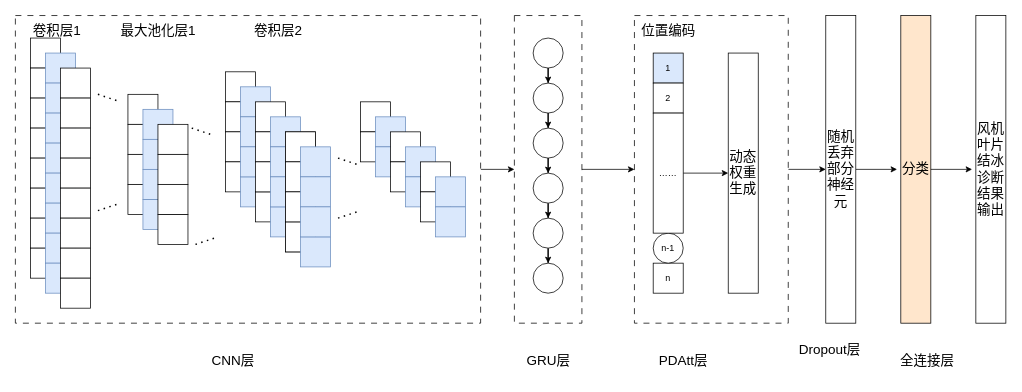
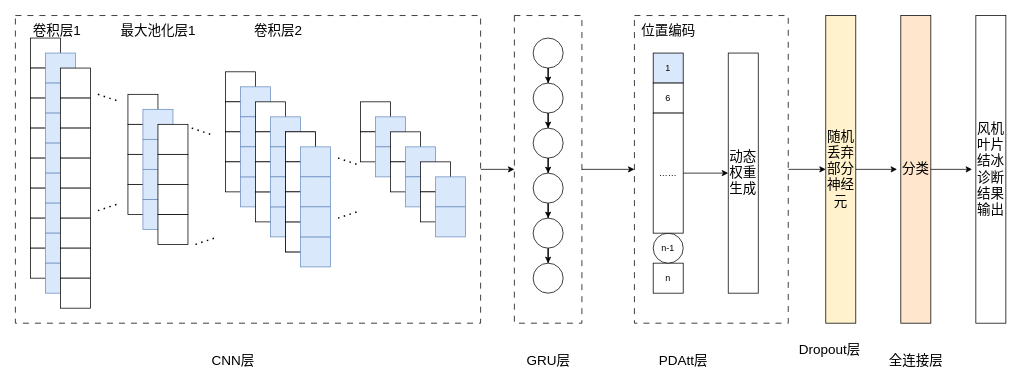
  <mxCell id="0" />
  <mxCell id="1" parent="0" />
  <mxCell id="2" style="edgeStyle=orthogonalEdgeStyle;rounded=0;orthogonalLoop=1;jettySize=auto;html=1;entryX=1;entryY=0.5;entryDx=0;entryDy=0;" parent="1" source="3" edge="1"><mxGeometry relative="1" as="geometry"><mxPoint x="1100" y="225" as="targetPoint" /></mxGeometry></mxCell>
  <mxCell id="3" value="" style="rounded=0;whiteSpace=wrap;html=1;dashed=1;dashPattern=8 8;" parent="1" vertex="1"><mxGeometry x="845" y="20" width="205" height="410" as="geometry" /></mxCell>
  <mxCell id="4" style="edgeStyle=orthogonalEdgeStyle;rounded=0;orthogonalLoop=1;jettySize=auto;html=1;entryX=0;entryY=0.5;entryDx=0;entryDy=0;" parent="1" source="5" target="3" edge="1"><mxGeometry relative="1" as="geometry" /></mxCell>
  <mxCell id="5" value="" style="rounded=0;whiteSpace=wrap;html=1;dashed=1;dashPattern=8 8;" parent="1" vertex="1"><mxGeometry x="685" y="20" width="90" height="410" as="geometry" /></mxCell>
  <mxCell id="6" style="edgeStyle=orthogonalEdgeStyle;rounded=0;orthogonalLoop=1;jettySize=auto;html=1;exitX=1;exitY=0.5;exitDx=0;exitDy=0;entryX=0;entryY=0.5;entryDx=0;entryDy=0;" parent="1" source="7" target="5" edge="1"><mxGeometry relative="1" as="geometry" /></mxCell>
  <mxCell id="7" value="" style="rounded=0;whiteSpace=wrap;html=1;dashed=1;dashPattern=8 8;" parent="1" vertex="1"><mxGeometry x="20" y="20" width="620" height="410" as="geometry" /></mxCell>
  <mxCell id="8" value="" style="group" parent="1" vertex="1" connectable="0"><mxGeometry x="480" y="135" width="140" height="180" as="geometry" /></mxCell>
  <mxCell id="9" value="" style="rounded=0;whiteSpace=wrap;html=1;" parent="8" vertex="1"><mxGeometry width="40" height="40" as="geometry" /></mxCell>
  <mxCell id="10" value="" style="rounded=0;whiteSpace=wrap;html=1;" parent="8" vertex="1"><mxGeometry y="40" width="40" height="40" as="geometry" /></mxCell>
  <mxCell id="11" value="" style="rounded=0;whiteSpace=wrap;html=1;fillColor=#dae8fc;strokeColor=#6c8ebf;" parent="8" vertex="1"><mxGeometry x="20" y="20" width="40" height="40" as="geometry" /></mxCell>
  <mxCell id="12" value="" style="rounded=0;whiteSpace=wrap;html=1;fillColor=#dae8fc;strokeColor=#6c8ebf;" parent="8" vertex="1"><mxGeometry x="20" y="60" width="40" height="40" as="geometry" /></mxCell>
  <mxCell id="13" value="" style="rounded=0;whiteSpace=wrap;html=1;" parent="8" vertex="1"><mxGeometry x="40" y="40" width="40" height="40" as="geometry" /></mxCell>
  <mxCell id="14" value="" style="rounded=0;whiteSpace=wrap;html=1;" parent="8" vertex="1"><mxGeometry x="40" y="80" width="40" height="40" as="geometry" /></mxCell>
  <mxCell id="15" value="" style="rounded=0;whiteSpace=wrap;html=1;fillColor=#dae8fc;strokeColor=#6c8ebf;" parent="8" vertex="1"><mxGeometry x="60" y="60" width="40" height="40" as="geometry" /></mxCell>
  <mxCell id="16" value="" style="rounded=0;whiteSpace=wrap;html=1;fillColor=#dae8fc;strokeColor=#6c8ebf;" parent="8" vertex="1"><mxGeometry x="60" y="100" width="40" height="40" as="geometry" /></mxCell>
  <mxCell id="17" value="" style="rounded=0;whiteSpace=wrap;html=1;" parent="8" vertex="1"><mxGeometry x="80" y="80" width="40" height="40" as="geometry" /></mxCell>
  <mxCell id="18" value="" style="rounded=0;whiteSpace=wrap;html=1;" parent="8" vertex="1"><mxGeometry x="80" y="120" width="40" height="40" as="geometry" /></mxCell>
  <mxCell id="19" value="" style="rounded=0;whiteSpace=wrap;html=1;fillColor=#dae8fc;strokeColor=#6c8ebf;" parent="8" vertex="1"><mxGeometry x="100" y="100" width="40" height="40" as="geometry" /></mxCell>
  <mxCell id="20" value="" style="rounded=0;whiteSpace=wrap;html=1;fillColor=#dae8fc;strokeColor=#6c8ebf;" parent="8" vertex="1"><mxGeometry x="100" y="140" width="40" height="40" as="geometry" /></mxCell>
  <mxCell id="21" value="" style="group" parent="1" vertex="1" connectable="0"><mxGeometry x="300" y="95" width="140" height="260" as="geometry" /></mxCell>
  <mxCell id="22" value="" style="rounded=0;whiteSpace=wrap;html=1;" parent="21" vertex="1"><mxGeometry width="40" height="40" as="geometry" /></mxCell>
  <mxCell id="23" value="" style="rounded=0;whiteSpace=wrap;html=1;" parent="21" vertex="1"><mxGeometry y="40" width="40" height="40" as="geometry" /></mxCell>
  <mxCell id="24" value="" style="rounded=0;whiteSpace=wrap;html=1;" parent="21" vertex="1"><mxGeometry y="80" width="40" height="40" as="geometry" /></mxCell>
  <mxCell id="25" value="" style="rounded=0;whiteSpace=wrap;html=1;" parent="21" vertex="1"><mxGeometry y="120" width="40" height="40" as="geometry" /></mxCell>
  <mxCell id="26" value="" style="rounded=0;whiteSpace=wrap;html=1;fillColor=#dae8fc;strokeColor=#6c8ebf;" parent="21" vertex="1"><mxGeometry x="20" y="20" width="40" height="40" as="geometry" /></mxCell>
  <mxCell id="27" value="" style="rounded=0;whiteSpace=wrap;html=1;fillColor=#dae8fc;strokeColor=#6c8ebf;" parent="21" vertex="1"><mxGeometry x="20" y="60" width="40" height="40" as="geometry" /></mxCell>
  <mxCell id="28" value="" style="rounded=0;whiteSpace=wrap;html=1;fillColor=#dae8fc;strokeColor=#6c8ebf;" parent="21" vertex="1"><mxGeometry x="20" y="140" width="40" height="40" as="geometry" /></mxCell>
  <mxCell id="29" value="" style="rounded=0;whiteSpace=wrap;html=1;fillColor=#dae8fc;strokeColor=#6c8ebf;" parent="21" vertex="1"><mxGeometry x="20" y="100" width="40" height="40" as="geometry" /></mxCell>
  <mxCell id="30" value="" style="rounded=0;whiteSpace=wrap;html=1;" parent="21" vertex="1"><mxGeometry x="40" y="40" width="40" height="40" as="geometry" /></mxCell>
  <mxCell id="31" value="" style="rounded=0;whiteSpace=wrap;html=1;" parent="21" vertex="1"><mxGeometry x="40" y="80" width="40" height="40" as="geometry" /></mxCell>
  <mxCell id="32" value="" style="rounded=0;whiteSpace=wrap;html=1;" parent="21" vertex="1"><mxGeometry x="40" y="160" width="40" height="40" as="geometry" /></mxCell>
  <mxCell id="33" value="" style="rounded=0;whiteSpace=wrap;html=1;" parent="21" vertex="1"><mxGeometry x="40" y="120" width="40" height="40" as="geometry" /></mxCell>
  <mxCell id="34" value="" style="rounded=0;whiteSpace=wrap;html=1;fillColor=#dae8fc;strokeColor=#6c8ebf;" parent="21" vertex="1"><mxGeometry x="60" y="60" width="40" height="40" as="geometry" /></mxCell>
  <mxCell id="35" value="" style="rounded=0;whiteSpace=wrap;html=1;fillColor=#dae8fc;strokeColor=#6c8ebf;" parent="21" vertex="1"><mxGeometry x="60" y="100" width="40" height="40" as="geometry" /></mxCell>
  <mxCell id="36" value="" style="rounded=0;whiteSpace=wrap;html=1;fillColor=#dae8fc;strokeColor=#6c8ebf;" parent="21" vertex="1"><mxGeometry x="60" y="180" width="40" height="40" as="geometry" /></mxCell>
  <mxCell id="37" value="" style="rounded=0;whiteSpace=wrap;html=1;fillColor=#dae8fc;strokeColor=#6c8ebf;" parent="21" vertex="1"><mxGeometry x="60" y="140" width="40" height="40" as="geometry" /></mxCell>
  <mxCell id="38" value="" style="rounded=0;whiteSpace=wrap;html=1;" parent="21" vertex="1"><mxGeometry x="80" y="80" width="40" height="40" as="geometry" /></mxCell>
  <mxCell id="39" value="" style="rounded=0;whiteSpace=wrap;html=1;" parent="21" vertex="1"><mxGeometry x="80" y="120" width="40" height="40" as="geometry" /></mxCell>
  <mxCell id="40" value="" style="rounded=0;whiteSpace=wrap;html=1;" parent="21" vertex="1"><mxGeometry x="80" y="200" width="40" height="40" as="geometry" /></mxCell>
  <mxCell id="41" value="" style="rounded=0;whiteSpace=wrap;html=1;" parent="21" vertex="1"><mxGeometry x="80" y="160" width="40" height="40" as="geometry" /></mxCell>
  <mxCell id="42" value="" style="rounded=0;whiteSpace=wrap;html=1;" parent="21" vertex="1"><mxGeometry x="80" y="80" width="40" height="40" as="geometry" /></mxCell>
  <mxCell id="43" value="" style="rounded=0;whiteSpace=wrap;html=1;" parent="21" vertex="1"><mxGeometry x="80" y="120" width="40" height="40" as="geometry" /></mxCell>
  <mxCell id="44" value="" style="rounded=0;whiteSpace=wrap;html=1;" parent="21" vertex="1"><mxGeometry x="80" y="200" width="40" height="40" as="geometry" /></mxCell>
  <mxCell id="45" value="" style="rounded=0;whiteSpace=wrap;html=1;" parent="21" vertex="1"><mxGeometry x="80" y="160" width="40" height="40" as="geometry" /></mxCell>
  <mxCell id="46" value="" style="rounded=0;whiteSpace=wrap;html=1;fillColor=#dae8fc;strokeColor=#6c8ebf;" parent="21" vertex="1"><mxGeometry x="100" y="100" width="40" height="40" as="geometry" /></mxCell>
  <mxCell id="47" value="" style="rounded=0;whiteSpace=wrap;html=1;fillColor=#dae8fc;strokeColor=#6c8ebf;" parent="21" vertex="1"><mxGeometry x="100" y="140" width="40" height="40" as="geometry" /></mxCell>
  <mxCell id="48" value="" style="rounded=0;whiteSpace=wrap;html=1;fillColor=#dae8fc;strokeColor=#6c8ebf;" parent="21" vertex="1"><mxGeometry x="100" y="220" width="40" height="40" as="geometry" /></mxCell>
  <mxCell id="49" value="" style="rounded=0;whiteSpace=wrap;html=1;fillColor=#dae8fc;strokeColor=#6c8ebf;" parent="21" vertex="1"><mxGeometry x="100" y="180" width="40" height="40" as="geometry" /></mxCell>
  <mxCell id="50" value="" style="group" parent="1" vertex="1" connectable="0"><mxGeometry x="170" y="125" width="80" height="200" as="geometry" /></mxCell>
  <mxCell id="51" value="" style="rounded=0;whiteSpace=wrap;html=1;" parent="50" vertex="1"><mxGeometry width="40" height="40" as="geometry" /></mxCell>
  <mxCell id="52" value="" style="rounded=0;whiteSpace=wrap;html=1;" parent="50" vertex="1"><mxGeometry y="40" width="40" height="40" as="geometry" /></mxCell>
  <mxCell id="53" value="" style="rounded=0;whiteSpace=wrap;html=1;" parent="50" vertex="1"><mxGeometry y="80" width="40" height="40" as="geometry" /></mxCell>
  <mxCell id="54" value="" style="rounded=0;whiteSpace=wrap;html=1;" parent="50" vertex="1"><mxGeometry y="120" width="40" height="40" as="geometry" /></mxCell>
  <mxCell id="55" value="" style="rounded=0;whiteSpace=wrap;html=1;fillColor=#dae8fc;strokeColor=#6c8ebf;" parent="50" vertex="1"><mxGeometry x="20" y="20" width="40" height="40" as="geometry" /></mxCell>
  <mxCell id="56" value="" style="rounded=0;whiteSpace=wrap;html=1;fillColor=#dae8fc;strokeColor=#6c8ebf;" parent="50" vertex="1"><mxGeometry x="20" y="60" width="40" height="40" as="geometry" /></mxCell>
  <mxCell id="57" value="" style="rounded=0;whiteSpace=wrap;html=1;fillColor=#dae8fc;strokeColor=#6c8ebf;" parent="50" vertex="1"><mxGeometry x="20" y="140" width="40" height="40" as="geometry" /></mxCell>
  <mxCell id="58" value="" style="rounded=0;whiteSpace=wrap;html=1;fillColor=#dae8fc;strokeColor=#6c8ebf;" parent="50" vertex="1"><mxGeometry x="20" y="100" width="40" height="40" as="geometry" /></mxCell>
  <mxCell id="59" value="" style="rounded=0;whiteSpace=wrap;html=1;" parent="50" vertex="1"><mxGeometry x="40" y="40" width="40" height="40" as="geometry" /></mxCell>
  <mxCell id="60" value="" style="rounded=0;whiteSpace=wrap;html=1;" parent="50" vertex="1"><mxGeometry x="40" y="80" width="40" height="40" as="geometry" /></mxCell>
  <mxCell id="61" value="" style="rounded=0;whiteSpace=wrap;html=1;" parent="50" vertex="1"><mxGeometry x="40" y="160" width="40" height="40" as="geometry" /></mxCell>
  <mxCell id="62" value="" style="rounded=0;whiteSpace=wrap;html=1;" parent="50" vertex="1"><mxGeometry x="40" y="120" width="40" height="40" as="geometry" /></mxCell>
  <mxCell id="63" value="" style="group" parent="1" vertex="1" connectable="0"><mxGeometry x="40" y="50" width="80" height="360" as="geometry" /></mxCell>
  <mxCell id="64" value="" style="rounded=0;whiteSpace=wrap;html=1;" parent="63" vertex="1"><mxGeometry width="40" height="40" as="geometry" /></mxCell>
  <mxCell id="65" value="" style="rounded=0;whiteSpace=wrap;html=1;" parent="63" vertex="1"><mxGeometry y="40" width="40" height="40" as="geometry" /></mxCell>
  <mxCell id="66" value="" style="rounded=0;whiteSpace=wrap;html=1;" parent="63" vertex="1"><mxGeometry y="80" width="40" height="40" as="geometry" /></mxCell>
  <mxCell id="67" value="" style="rounded=0;whiteSpace=wrap;html=1;" parent="63" vertex="1"><mxGeometry y="120" width="40" height="40" as="geometry" /></mxCell>
  <mxCell id="68" value="" style="rounded=0;whiteSpace=wrap;html=1;" parent="63" vertex="1"><mxGeometry y="160" width="40" height="40" as="geometry" /></mxCell>
  <mxCell id="69" value="" style="rounded=0;whiteSpace=wrap;html=1;" parent="63" vertex="1"><mxGeometry y="200" width="40" height="40" as="geometry" /></mxCell>
  <mxCell id="70" value="" style="rounded=0;whiteSpace=wrap;html=1;" parent="63" vertex="1"><mxGeometry y="240" width="40" height="40" as="geometry" /></mxCell>
  <mxCell id="71" value="" style="rounded=0;whiteSpace=wrap;html=1;" parent="63" vertex="1"><mxGeometry y="280" width="40" height="40" as="geometry" /></mxCell>
  <mxCell id="72" value="" style="rounded=0;whiteSpace=wrap;html=1;fillColor=#dae8fc;strokeColor=#6c8ebf;" parent="63" vertex="1"><mxGeometry x="20" y="20" width="40" height="40" as="geometry" /></mxCell>
  <mxCell id="73" value="" style="rounded=0;whiteSpace=wrap;html=1;fillColor=#dae8fc;strokeColor=#6c8ebf;" parent="63" vertex="1"><mxGeometry x="20" y="60" width="40" height="40" as="geometry" /></mxCell>
  <mxCell id="74" value="" style="rounded=0;whiteSpace=wrap;html=1;fillColor=#dae8fc;strokeColor=#6c8ebf;" parent="63" vertex="1"><mxGeometry x="20" y="100" width="40" height="40" as="geometry" /></mxCell>
  <mxCell id="75" value="" style="rounded=0;whiteSpace=wrap;html=1;fillColor=#dae8fc;strokeColor=#6c8ebf;" parent="63" vertex="1"><mxGeometry x="20" y="140" width="40" height="40" as="geometry" /></mxCell>
  <mxCell id="76" value="" style="rounded=0;whiteSpace=wrap;html=1;fillColor=#dae8fc;strokeColor=#6c8ebf;" parent="63" vertex="1"><mxGeometry x="20" y="180" width="40" height="40" as="geometry" /></mxCell>
  <mxCell id="77" value="" style="rounded=0;whiteSpace=wrap;html=1;fillColor=#dae8fc;strokeColor=#6c8ebf;" parent="63" vertex="1"><mxGeometry x="20" y="220" width="40" height="40" as="geometry" /></mxCell>
  <mxCell id="78" value="" style="rounded=0;whiteSpace=wrap;html=1;fillColor=#dae8fc;strokeColor=#6c8ebf;" parent="63" vertex="1"><mxGeometry x="20" y="260" width="40" height="40" as="geometry" /></mxCell>
  <mxCell id="79" value="" style="rounded=0;whiteSpace=wrap;html=1;fillColor=#dae8fc;strokeColor=#6c8ebf;" parent="63" vertex="1"><mxGeometry x="20" y="300" width="40" height="40" as="geometry" /></mxCell>
  <mxCell id="80" value="" style="rounded=0;whiteSpace=wrap;html=1;" parent="63" vertex="1"><mxGeometry x="40" y="40" width="40" height="40" as="geometry" /></mxCell>
  <mxCell id="81" value="" style="rounded=0;whiteSpace=wrap;html=1;" parent="63" vertex="1"><mxGeometry x="40" y="80" width="40" height="40" as="geometry" /></mxCell>
  <mxCell id="82" value="" style="rounded=0;whiteSpace=wrap;html=1;" parent="63" vertex="1"><mxGeometry x="40" y="120" width="40" height="40" as="geometry" /></mxCell>
  <mxCell id="83" value="" style="rounded=0;whiteSpace=wrap;html=1;" parent="63" vertex="1"><mxGeometry x="40" y="160" width="40" height="40" as="geometry" /></mxCell>
  <mxCell id="84" value="" style="rounded=0;whiteSpace=wrap;html=1;" parent="63" vertex="1"><mxGeometry x="40" y="200" width="40" height="40" as="geometry" /></mxCell>
  <mxCell id="85" value="" style="rounded=0;whiteSpace=wrap;html=1;" parent="63" vertex="1"><mxGeometry x="40" y="240" width="40" height="40" as="geometry" /></mxCell>
  <mxCell id="86" value="" style="rounded=0;whiteSpace=wrap;html=1;" parent="63" vertex="1"><mxGeometry x="40" y="280" width="40" height="40" as="geometry" /></mxCell>
  <mxCell id="87" value="" style="rounded=0;whiteSpace=wrap;html=1;" parent="63" vertex="1"><mxGeometry x="40" y="320" width="40" height="40" as="geometry" /></mxCell>
  <mxCell id="88" style="edgeStyle=orthogonalEdgeStyle;rounded=0;orthogonalLoop=1;jettySize=auto;html=1;entryX=0.5;entryY=0;entryDx=0;entryDy=0;" parent="1" source="89" target="91" edge="1"><mxGeometry relative="1" as="geometry" /></mxCell>
  <mxCell id="89" value="" style="ellipse;whiteSpace=wrap;html=1;aspect=fixed;" parent="1" vertex="1"><mxGeometry x="710" y="110" width="40" height="40" as="geometry" /></mxCell>
  <mxCell id="90" style="edgeStyle=orthogonalEdgeStyle;rounded=0;orthogonalLoop=1;jettySize=auto;html=1;entryX=0.5;entryY=0;entryDx=0;entryDy=0;" parent="1" source="91" target="93" edge="1"><mxGeometry relative="1" as="geometry" /></mxCell>
  <mxCell id="91" value="" style="ellipse;whiteSpace=wrap;html=1;aspect=fixed;" parent="1" vertex="1"><mxGeometry x="710" y="170" width="40" height="40" as="geometry" /></mxCell>
  <mxCell id="92" style="edgeStyle=orthogonalEdgeStyle;rounded=0;orthogonalLoop=1;jettySize=auto;html=1;entryX=0.5;entryY=0;entryDx=0;entryDy=0;" parent="1" source="93" target="95" edge="1"><mxGeometry relative="1" as="geometry" /></mxCell>
  <mxCell id="93" value="" style="ellipse;whiteSpace=wrap;html=1;aspect=fixed;" parent="1" vertex="1"><mxGeometry x="710" y="230" width="40" height="40" as="geometry" /></mxCell>
  <mxCell id="94" style="edgeStyle=orthogonalEdgeStyle;rounded=0;orthogonalLoop=1;jettySize=auto;html=1;entryX=0.5;entryY=0;entryDx=0;entryDy=0;" parent="1" source="95" target="96" edge="1"><mxGeometry relative="1" as="geometry" /></mxCell>
  <mxCell id="95" value="" style="ellipse;whiteSpace=wrap;html=1;aspect=fixed;" parent="1" vertex="1"><mxGeometry x="710" y="290" width="40" height="40" as="geometry" /></mxCell>
  <mxCell id="96" value="" style="ellipse;whiteSpace=wrap;html=1;aspect=fixed;" parent="1" vertex="1"><mxGeometry x="710" y="350" width="40" height="40" as="geometry" /></mxCell>
  <mxCell id="97" style="edgeStyle=orthogonalEdgeStyle;rounded=0;orthogonalLoop=1;jettySize=auto;html=1;entryX=0.5;entryY=0;entryDx=0;entryDy=0;" parent="1" source="98" target="89" edge="1"><mxGeometry relative="1" as="geometry" /></mxCell>
  <mxCell id="98" value="" style="ellipse;whiteSpace=wrap;html=1;aspect=fixed;" parent="1" vertex="1"><mxGeometry x="710" y="50" width="40" height="40" as="geometry" /></mxCell>
  <mxCell id="99" style="edgeStyle=orthogonalEdgeStyle;rounded=0;orthogonalLoop=1;jettySize=auto;html=1;entryX=1;entryY=0.5;entryDx=0;entryDy=0;" parent="1" edge="1"><mxGeometry relative="1" as="geometry"><mxPoint x="1140" y="225" as="sourcePoint" /><mxPoint x="1195" y="225" as="targetPoint" /></mxGeometry></mxCell>
  <mxCell id="100" value="&lt;font style=&quot;font-size: 18px;&quot;&gt;CNN层&lt;/font&gt;" style="text;html=1;align=center;verticalAlign=middle;resizable=0;points=[];autosize=1;strokeColor=none;fillColor=none;" parent="1" vertex="1"><mxGeometry x="270" y="460" width="80" height="40" as="geometry" /></mxCell>
  <mxCell id="101" value="&lt;font style=&quot;font-size: 18px;&quot;&gt;卷积层1&lt;/font&gt;" style="text;html=1;align=center;verticalAlign=middle;resizable=0;points=[];autosize=1;strokeColor=none;fillColor=none;" parent="1" vertex="1"><mxGeometry x="30" y="20" width="90" height="40" as="geometry" /></mxCell>
  <mxCell id="102" value="&lt;font style=&quot;font-size: 18px;&quot;&gt;最大池化层1&lt;/font&gt;" style="text;html=1;align=center;verticalAlign=middle;resizable=0;points=[];autosize=1;strokeColor=none;fillColor=none;" parent="1" vertex="1"><mxGeometry x="150" y="20" width="120" height="40" as="geometry" /></mxCell>
  <mxCell id="103" value="&lt;font style=&quot;font-size: 18px;&quot;&gt;卷积层2&lt;/font&gt;" style="text;html=1;align=center;verticalAlign=middle;resizable=0;points=[];autosize=1;strokeColor=none;fillColor=none;" parent="1" vertex="1"><mxGeometry x="325" y="20" width="90" height="40" as="geometry" /></mxCell>
  <mxCell id="104" value="&lt;font style=&quot;font-size: 18px;&quot;&gt;GRU层&lt;/font&gt;" style="text;html=1;align=center;verticalAlign=middle;resizable=0;points=[];autosize=1;strokeColor=none;fillColor=none;" parent="1" vertex="1"><mxGeometry x="690" y="460" width="80" height="40" as="geometry" /></mxCell>
  <mxCell id="105" value="&lt;font style=&quot;font-size: 18px;&quot;&gt;PDAtt层&lt;/font&gt;" style="text;html=1;align=center;verticalAlign=middle;resizable=0;points=[];autosize=1;strokeColor=none;fillColor=none;" parent="1" vertex="1"><mxGeometry x="865" y="460" width="90" height="40" as="geometry" /></mxCell>
  <mxCell id="106" value="&lt;font style=&quot;font-size: 18px;&quot;&gt;Dropout层&lt;/font&gt;" style="text;html=1;align=center;verticalAlign=middle;resizable=0;points=[];autosize=1;strokeColor=none;fillColor=none;" parent="1" vertex="1"><mxGeometry x="1050" y="445" width="110" height="40" as="geometry" /></mxCell>
  <mxCell id="107" style="edgeStyle=orthogonalEdgeStyle;rounded=0;orthogonalLoop=1;jettySize=auto;html=1;entryX=1;entryY=0.5;entryDx=0;entryDy=0;" parent="1" edge="1"><mxGeometry relative="1" as="geometry"><mxPoint x="1235" y="225" as="sourcePoint" /><mxPoint x="1295" y="225" as="targetPoint" /></mxGeometry></mxCell>
  <mxCell id="108" value="n" style="rounded=0;whiteSpace=wrap;html=1;" parent="1" vertex="1"><mxGeometry x="870" y="350" width="40" height="40" as="geometry" /></mxCell>
  <mxCell id="109" value="n-1" style="ellipse;whiteSpace=wrap;html=1;" parent="1" vertex="1"><mxGeometry x="870" y="310" width="40" height="40" as="geometry" /></mxCell>
  <mxCell id="110" value="1" style="rounded=0;whiteSpace=wrap;html=1;fillColor=#dae8fc;" parent="1" vertex="1"><mxGeometry x="870" y="70" width="40" height="40" as="geometry" /></mxCell>
- <mxCell id="111" value="2" style="rounded=0;whiteSpace=wrap;html=1;" parent="1" vertex="1"><mxGeometry x="870" y="110" width="40" height="40" as="geometry" /></mxCell>
+ <mxCell id="111" value="6" style="rounded=0;whiteSpace=wrap;html=1;" parent="1" vertex="1"><mxGeometry x="870" y="110" width="40" height="40" as="geometry" /></mxCell>
  <mxCell id="112" style="edgeStyle=orthogonalEdgeStyle;rounded=0;orthogonalLoop=1;jettySize=auto;html=1;" parent="1" source="113" target="119" edge="1"><mxGeometry relative="1" as="geometry" /></mxCell>
  <mxCell id="113" value="……" style="rounded=0;whiteSpace=wrap;html=1;" parent="1" vertex="1"><mxGeometry x="870" y="150" width="40" height="160" as="geometry" /></mxCell>
  <mxCell id="114" value="&lt;font style=&quot;font-size: 18px;&quot;&gt;位置编码&lt;/font&gt;" style="text;html=1;align=center;verticalAlign=middle;resizable=0;points=[];autosize=1;strokeColor=none;fillColor=none;" parent="1" vertex="1"><mxGeometry x="840" y="20" width="100" height="40" as="geometry" /></mxCell>
  <mxCell id="115" value="&lt;font style=&quot;font-size: 18px;&quot;&gt;风机叶片结冰诊断结果输出&lt;/font&gt;" style="rounded=0;whiteSpace=wrap;html=1;" parent="1" vertex="1"><mxGeometry x="1300" y="20" width="40" height="410" as="geometry" /></mxCell>
  <mxCell id="116" value="&lt;font style=&quot;font-size: 18px;&quot;&gt;分类&lt;/font&gt;" style="rounded=0;whiteSpace=wrap;html=1;fillColor=#ffe6cc;" parent="1" vertex="1"><mxGeometry x="1200" y="20" width="40" height="410" as="geometry" /></mxCell>
- <mxCell id="117" value="&lt;font style=&quot;font-size: 18px;&quot;&gt;全连接层&lt;/font&gt;" style="text;html=1;align=center;verticalAlign=middle;resizable=0;points=[];autosize=1;strokeColor=none;fillColor=none;" parent="1" vertex="1"><mxGeometry x="1185" y="460" width="100" height="40" as="geometry" /></mxCell>
- <mxCell id="118" value="&lt;font style=&quot;font-size: 18px;&quot;&gt;随机丢弃部分神经元&lt;/font&gt;" style="rounded=0;whiteSpace=wrap;html=1;" parent="1" vertex="1"><mxGeometry x="1100" y="20" width="40" height="410" as="geometry" /></mxCell>
+ <mxCell id="117" value="&lt;font style=&quot;font-size: 18px;&quot;&gt;全连接层&lt;/font&gt;" style="text;html=1;align=center;verticalAlign=middle;resizable=0;points=[];autosize=1;strokeColor=none;fillColor=none;" parent="1" vertex="1"><mxGeometry x="1170" y="460" width="100" height="40" as="geometry" /></mxCell>
+ <mxCell id="118" value="&lt;font style=&quot;font-size: 18px;&quot;&gt;随机丢弃部分神经元&lt;/font&gt;" style="rounded=0;whiteSpace=wrap;html=1;fillColor=#fff2cc;" parent="1" vertex="1"><mxGeometry x="1100" y="20" width="40" height="410" as="geometry" /></mxCell>
  <mxCell id="119" value="&lt;font style=&quot;font-size: 18px;&quot;&gt;动态权重生成&lt;/font&gt;" style="rounded=0;whiteSpace=wrap;html=1;" parent="1" vertex="1"><mxGeometry x="970" y="70" width="40" height="320" as="geometry" /></mxCell>
  <mxCell id="120" value="" style="endArrow=none;dashed=1;html=1;dashPattern=1 3;strokeWidth=2;rounded=0;" parent="1" edge="1"><mxGeometry width="50" height="50" relative="1" as="geometry"><mxPoint x="130" y="125" as="sourcePoint" /><mxPoint x="160" y="135" as="targetPoint" /></mxGeometry></mxCell>
  <mxCell id="121" value="" style="endArrow=none;dashed=1;html=1;dashPattern=1 3;strokeWidth=2;rounded=0;" parent="1" edge="1"><mxGeometry width="50" height="50" relative="1" as="geometry"><mxPoint x="130" y="280" as="sourcePoint" /><mxPoint x="160" y="270" as="targetPoint" /></mxGeometry></mxCell>
  <mxCell id="122" value="" style="endArrow=none;dashed=1;html=1;dashPattern=1 3;strokeWidth=2;rounded=0;" parent="1" edge="1"><mxGeometry width="50" height="50" relative="1" as="geometry"><mxPoint x="255" y="170" as="sourcePoint" /><mxPoint x="285" y="180" as="targetPoint" /></mxGeometry></mxCell>
  <mxCell id="123" value="" style="endArrow=none;dashed=1;html=1;dashPattern=1 3;strokeWidth=2;rounded=0;" parent="1" edge="1"><mxGeometry width="50" height="50" relative="1" as="geometry"><mxPoint x="260" y="325" as="sourcePoint" /><mxPoint x="290" y="315" as="targetPoint" /></mxGeometry></mxCell>
  <mxCell id="124" value="" style="endArrow=none;dashed=1;html=1;dashPattern=1 3;strokeWidth=2;rounded=0;" parent="1" edge="1"><mxGeometry width="50" height="50" relative="1" as="geometry"><mxPoint x="450" y="210" as="sourcePoint" /><mxPoint x="480" y="220" as="targetPoint" /></mxGeometry></mxCell>
  <mxCell id="125" value="" style="endArrow=none;dashed=1;html=1;dashPattern=1 3;strokeWidth=2;rounded=0;" parent="1" edge="1"><mxGeometry width="50" height="50" relative="1" as="geometry"><mxPoint x="450" y="290" as="sourcePoint" /><mxPoint x="480" y="280" as="targetPoint" /></mxGeometry></mxCell>
